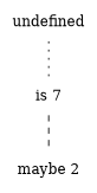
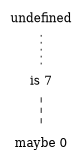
  graph {
    node [shape=plaintext]
-   n1 [label="maybe 2"]
+   n1 [label="maybe 0"]
    n2 [label="is 7"]
    n3 [label=undefined]
    n2 -- n1 [style=dashed]
    n3 -- n2 [style=dotted]
  }
